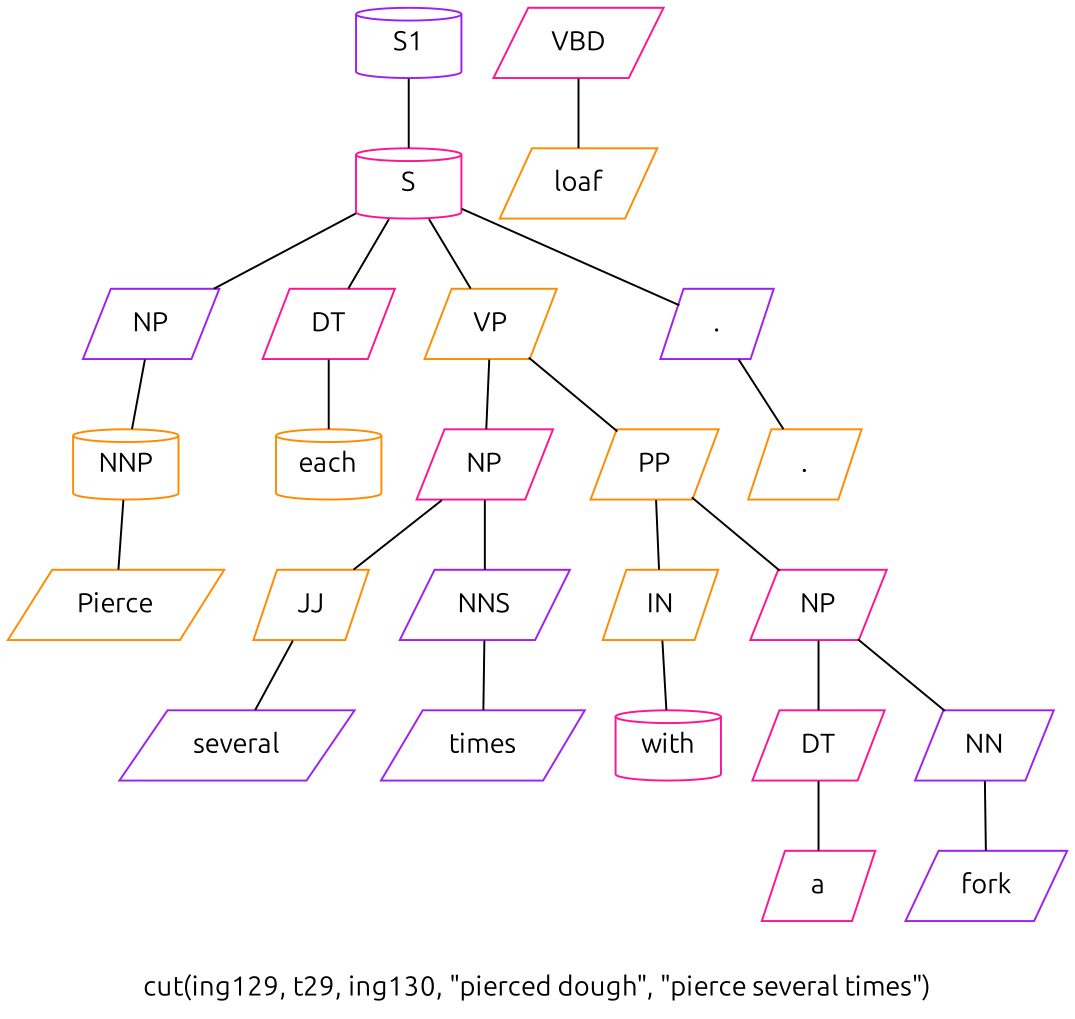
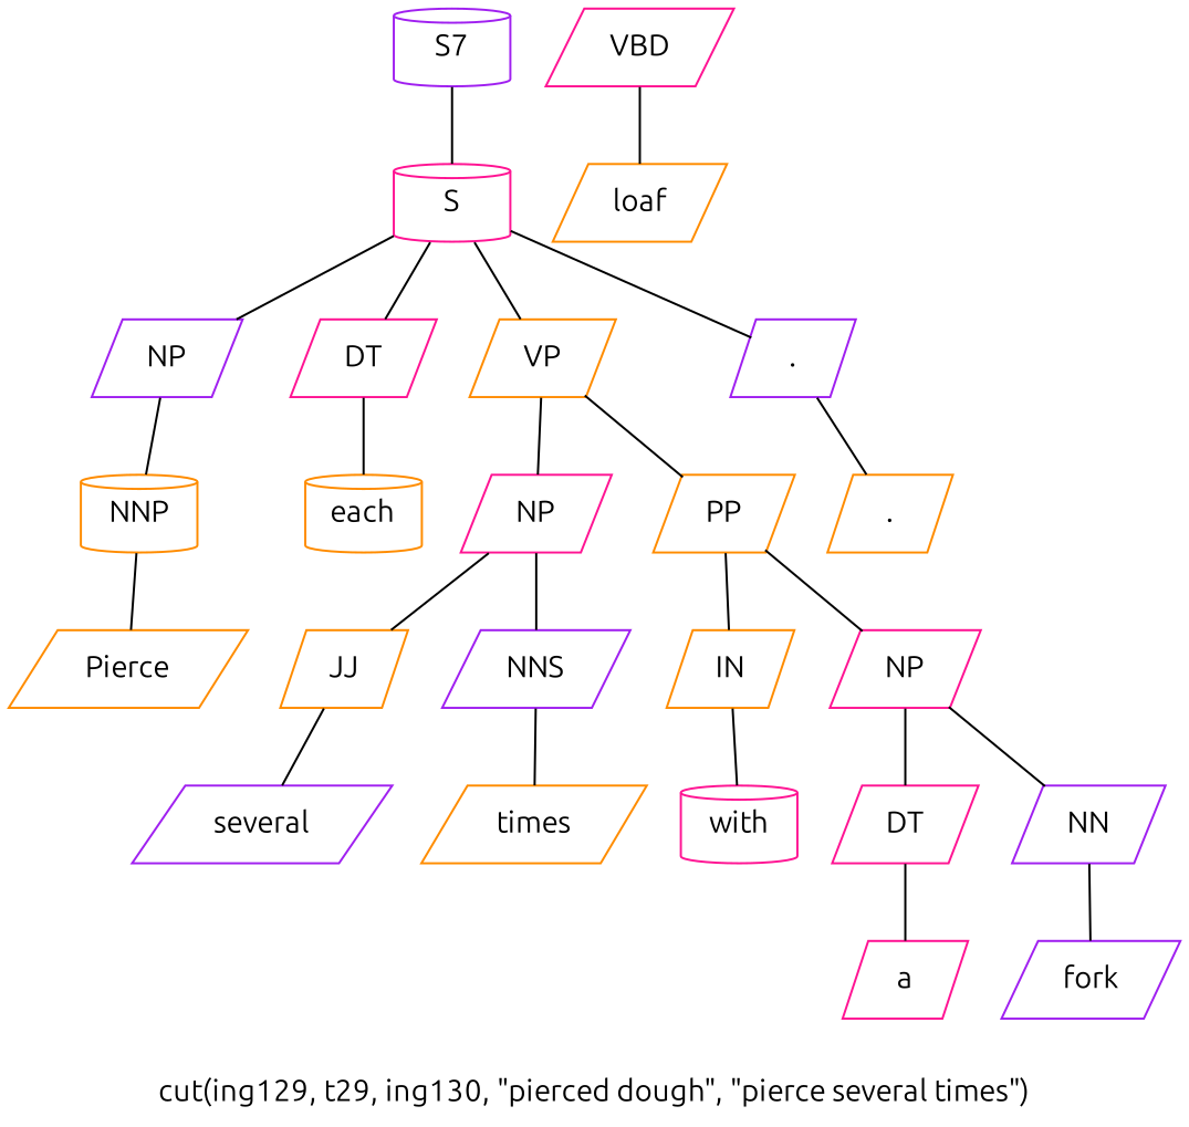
  graph {
    fontname=Ubuntu
    label="cut(ing129, t29, ing130, \"pierced dough\", \"pierce several times\")"
    node [color=darkorange fontname=Ubuntu shape=parallelogram]
    edge [fontname=Ubuntu]
-   n1 [color=purple label=S1 shape=cylinder]
+   n1 [color=purple label=S7 shape=cylinder]
    n2 [color=deeppink label=S shape=cylinder]
    n3 [color=purple label=NP]
    n4 [color=deeppink label=DT]
    n5 [label=VP]
    n6 [color=purple label="."]
    n7 [label=NNP shape=cylinder]
    n8 [label=each shape=cylinder]
    n9 [color=deeppink label=NP]
    n10 [label=PP]
    n11 [label="."]
    n12 [label=Pierce]
    n13 [color=deeppink label=VBD]
    n14 [label=loaf]
    n15 [label=JJ]
    n16 [color=purple label=NNS]
    n17 [label=IN]
    n18 [color=deeppink label=NP]
    n19 [color=purple label=several]
-   n20 [color=purple label=times]
+   n20 [label=times]
    n21 [color=deeppink label=with shape=cylinder]
    n22 [color=deeppink label=DT]
    n23 [color=purple label=NN]
    n24 [color=deeppink label=a]
    n25 [color=purple label=fork]
    n1 -- n2
    n2 -- n3
    n2 -- n4
    n2 -- n5
    n2 -- n6
    n3 -- n7
    n4 -- n8
    n5 -- n9
    n5 -- n10
    n6 -- n11
    n7 -- n12
    n9 -- n15
    n9 -- n16
    n10 -- n17
    n10 -- n18
    n13 -- n14
    n15 -- n19
    n16 -- n20
    n17 -- n21
    n18 -- n22
    n18 -- n23
    n22 -- n24
    n23 -- n25
  }
